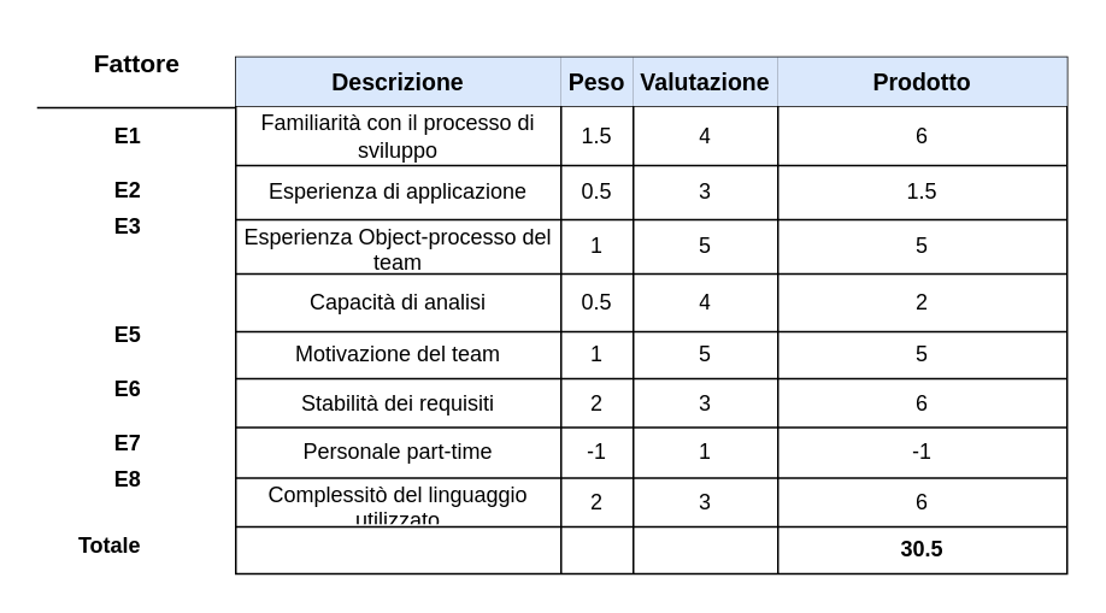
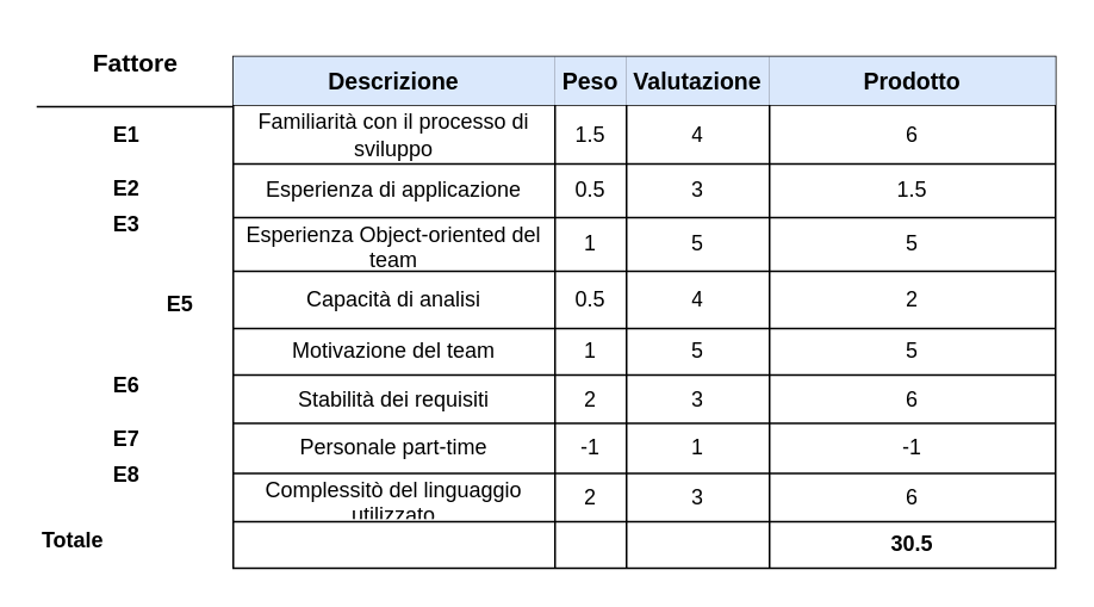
  <mxCell id="0" />
  <mxCell id="1" parent="0" />
  <mxCell id="2" value="" style="shape=table;startSize=0;container=1;collapsible=0;childLayout=tableLayout;" vertex="1" parent="1"><mxGeometry x="130" y="31" width="460" height="286" as="geometry" /></mxCell>
  <mxCell id="3" style="shape=tableRow;horizontal=0;startSize=0;swimlaneHead=0;swimlaneBody=0;strokeColor=inherit;top=0;left=0;bottom=0;right=0;collapsible=0;dropTarget=0;fillColor=none;points=[[0,0.5],[1,0.5]];portConstraint=eastwest;" vertex="1" parent="2"><mxGeometry width="460" height="27" as="geometry" /></mxCell>
  <mxCell id="4" value="&lt;b&gt;&lt;font style=&quot;font-size: 13px;&quot;&gt;Descrizione&lt;/font&gt;&lt;/b&gt;" style="shape=partialRectangle;html=1;whiteSpace=wrap;connectable=0;strokeColor=#6c8ebf;overflow=hidden;fillColor=#dae8fc;top=0;left=0;bottom=0;right=0;pointerEvents=1;" vertex="1" parent="3"><mxGeometry width="180" height="27" as="geometry"><mxRectangle width="180" height="27" as="alternateBounds" /></mxGeometry></mxCell>
  <mxCell id="5" value="&lt;b&gt;&lt;font style=&quot;font-size: 13px;&quot;&gt;Peso&lt;/font&gt;&lt;/b&gt;" style="shape=partialRectangle;html=1;whiteSpace=wrap;connectable=0;strokeColor=#6c8ebf;overflow=hidden;fillColor=#dae8fc;top=0;left=0;bottom=0;right=0;pointerEvents=1;" vertex="1" parent="3"><mxGeometry x="180" width="40" height="27" as="geometry"><mxRectangle width="40" height="27" as="alternateBounds" /></mxGeometry></mxCell>
  <mxCell id="6" value="&lt;b&gt;&lt;font style=&quot;font-size: 13px;&quot;&gt;Valutazione&lt;/font&gt;&lt;/b&gt;" style="shape=partialRectangle;html=1;whiteSpace=wrap;connectable=0;strokeColor=#6c8ebf;overflow=hidden;fillColor=#dae8fc;top=0;left=0;bottom=0;right=0;pointerEvents=1;" vertex="1" parent="3"><mxGeometry x="220" width="80" height="27" as="geometry"><mxRectangle width="80" height="27" as="alternateBounds" /></mxGeometry></mxCell>
  <mxCell id="7" value="&lt;b&gt;&lt;font style=&quot;font-size: 13px;&quot;&gt;Prodotto&lt;/font&gt;&lt;/b&gt;" style="shape=partialRectangle;html=1;whiteSpace=wrap;connectable=0;strokeColor=#6c8ebf;overflow=hidden;fillColor=#dae8fc;top=0;left=0;bottom=0;right=0;pointerEvents=1;" vertex="1" parent="3"><mxGeometry x="300" width="160" height="27" as="geometry"><mxRectangle width="160" height="27" as="alternateBounds" /></mxGeometry></mxCell>
  <mxCell id="8" value="" style="shape=tableRow;horizontal=0;startSize=0;swimlaneHead=0;swimlaneBody=0;strokeColor=inherit;top=0;left=0;bottom=0;right=0;collapsible=0;dropTarget=0;fillColor=none;points=[[0,0.5],[1,0.5]];portConstraint=eastwest;" vertex="1" parent="2"><mxGeometry y="27" width="460" height="33" as="geometry" /></mxCell>
  <mxCell id="9" value="Familiarità con il processo di sviluppo" style="shape=partialRectangle;html=1;whiteSpace=wrap;connectable=0;strokeColor=inherit;overflow=hidden;fillColor=none;top=0;left=0;bottom=0;right=0;pointerEvents=1;" vertex="1" parent="8"><mxGeometry width="180" height="33" as="geometry"><mxRectangle width="180" height="33" as="alternateBounds" /></mxGeometry></mxCell>
  <mxCell id="10" value="1.5" style="shape=partialRectangle;html=1;whiteSpace=wrap;connectable=0;strokeColor=inherit;overflow=hidden;fillColor=none;top=0;left=0;bottom=0;right=0;pointerEvents=1;" vertex="1" parent="8"><mxGeometry x="180" width="40" height="33" as="geometry"><mxRectangle width="40" height="33" as="alternateBounds" /></mxGeometry></mxCell>
  <mxCell id="11" value="4" style="shape=partialRectangle;html=1;whiteSpace=wrap;connectable=0;strokeColor=inherit;overflow=hidden;fillColor=none;top=0;left=0;bottom=0;right=0;pointerEvents=1;" vertex="1" parent="8"><mxGeometry x="220" width="80" height="33" as="geometry"><mxRectangle width="80" height="33" as="alternateBounds" /></mxGeometry></mxCell>
  <mxCell id="12" value="6" style="shape=partialRectangle;html=1;whiteSpace=wrap;connectable=0;strokeColor=inherit;overflow=hidden;fillColor=none;top=0;left=0;bottom=0;right=0;pointerEvents=1;" vertex="1" parent="8"><mxGeometry x="300" width="160" height="33" as="geometry"><mxRectangle width="160" height="33" as="alternateBounds" /></mxGeometry></mxCell>
  <mxCell id="13" value="" style="shape=tableRow;horizontal=0;startSize=0;swimlaneHead=0;swimlaneBody=0;strokeColor=inherit;top=0;left=0;bottom=0;right=0;collapsible=0;dropTarget=0;fillColor=none;points=[[0,0.5],[1,0.5]];portConstraint=eastwest;" vertex="1" parent="2"><mxGeometry y="60" width="460" height="30" as="geometry" /></mxCell>
  <mxCell id="14" value="Esperienza di applicazione" style="shape=partialRectangle;html=1;whiteSpace=wrap;connectable=0;strokeColor=inherit;overflow=hidden;fillColor=none;top=0;left=0;bottom=0;right=0;pointerEvents=1;" vertex="1" parent="13"><mxGeometry width="180" height="30" as="geometry"><mxRectangle width="180" height="30" as="alternateBounds" /></mxGeometry></mxCell>
  <mxCell id="15" value="0.5" style="shape=partialRectangle;html=1;whiteSpace=wrap;connectable=0;strokeColor=inherit;overflow=hidden;fillColor=none;top=0;left=0;bottom=0;right=0;pointerEvents=1;" vertex="1" parent="13"><mxGeometry x="180" width="40" height="30" as="geometry"><mxRectangle width="40" height="30" as="alternateBounds" /></mxGeometry></mxCell>
  <mxCell id="16" value="3" style="shape=partialRectangle;html=1;whiteSpace=wrap;connectable=0;strokeColor=inherit;overflow=hidden;fillColor=none;top=0;left=0;bottom=0;right=0;pointerEvents=1;" vertex="1" parent="13"><mxGeometry x="220" width="80" height="30" as="geometry"><mxRectangle width="80" height="30" as="alternateBounds" /></mxGeometry></mxCell>
  <mxCell id="17" value="1.5" style="shape=partialRectangle;html=1;whiteSpace=wrap;connectable=0;strokeColor=inherit;overflow=hidden;fillColor=none;top=0;left=0;bottom=0;right=0;pointerEvents=1;" vertex="1" parent="13"><mxGeometry x="300" width="160" height="30" as="geometry"><mxRectangle width="160" height="30" as="alternateBounds" /></mxGeometry></mxCell>
  <mxCell id="18" value="" style="shape=tableRow;horizontal=0;startSize=0;swimlaneHead=0;swimlaneBody=0;strokeColor=inherit;top=0;left=0;bottom=0;right=0;collapsible=0;dropTarget=0;fillColor=none;points=[[0,0.5],[1,0.5]];portConstraint=eastwest;" vertex="1" parent="2"><mxGeometry y="90" width="460" height="30" as="geometry" /></mxCell>
- <mxCell id="19" value="Esperienza Object-processo del team" style="shape=partialRectangle;html=1;whiteSpace=wrap;connectable=0;strokeColor=inherit;overflow=hidden;fillColor=none;top=0;left=0;bottom=0;right=0;pointerEvents=1;" vertex="1" parent="18"><mxGeometry width="180" height="30" as="geometry"><mxRectangle width="180" height="30" as="alternateBounds" /></mxGeometry></mxCell>
+ <mxCell id="19" value="Esperienza Object-oriented del team" style="shape=partialRectangle;html=1;whiteSpace=wrap;connectable=0;strokeColor=inherit;overflow=hidden;fillColor=none;top=0;left=0;bottom=0;right=0;pointerEvents=1;" vertex="1" parent="18"><mxGeometry width="180" height="30" as="geometry"><mxRectangle width="180" height="30" as="alternateBounds" /></mxGeometry></mxCell>
  <mxCell id="20" value="1" style="shape=partialRectangle;html=1;whiteSpace=wrap;connectable=0;strokeColor=inherit;overflow=hidden;fillColor=none;top=0;left=0;bottom=0;right=0;pointerEvents=1;" vertex="1" parent="18"><mxGeometry x="180" width="40" height="30" as="geometry"><mxRectangle width="40" height="30" as="alternateBounds" /></mxGeometry></mxCell>
  <mxCell id="21" value="5" style="shape=partialRectangle;html=1;whiteSpace=wrap;connectable=0;strokeColor=inherit;overflow=hidden;fillColor=none;top=0;left=0;bottom=0;right=0;pointerEvents=1;" vertex="1" parent="18"><mxGeometry x="220" width="80" height="30" as="geometry"><mxRectangle width="80" height="30" as="alternateBounds" /></mxGeometry></mxCell>
  <mxCell id="22" value="5" style="shape=partialRectangle;html=1;whiteSpace=wrap;connectable=0;strokeColor=inherit;overflow=hidden;fillColor=none;top=0;left=0;bottom=0;right=0;pointerEvents=1;" vertex="1" parent="18"><mxGeometry x="300" width="160" height="30" as="geometry"><mxRectangle width="160" height="30" as="alternateBounds" /></mxGeometry></mxCell>
  <mxCell id="23" value="" style="shape=tableRow;horizontal=0;startSize=0;swimlaneHead=0;swimlaneBody=0;strokeColor=inherit;top=0;left=0;bottom=0;right=0;collapsible=0;dropTarget=0;fillColor=none;points=[[0,0.5],[1,0.5]];portConstraint=eastwest;" vertex="1" parent="2"><mxGeometry y="120" width="460" height="32" as="geometry" /></mxCell>
  <mxCell id="24" value="Capacità di analisi" style="shape=partialRectangle;html=1;whiteSpace=wrap;connectable=0;strokeColor=inherit;overflow=hidden;fillColor=none;top=0;left=0;bottom=0;right=0;pointerEvents=1;" vertex="1" parent="23"><mxGeometry width="180" height="32" as="geometry"><mxRectangle width="180" height="32" as="alternateBounds" /></mxGeometry></mxCell>
  <mxCell id="25" value="0.5" style="shape=partialRectangle;html=1;whiteSpace=wrap;connectable=0;strokeColor=inherit;overflow=hidden;fillColor=none;top=0;left=0;bottom=0;right=0;pointerEvents=1;" vertex="1" parent="23"><mxGeometry x="180" width="40" height="32" as="geometry"><mxRectangle width="40" height="32" as="alternateBounds" /></mxGeometry></mxCell>
  <mxCell id="26" value="4" style="shape=partialRectangle;html=1;whiteSpace=wrap;connectable=0;strokeColor=inherit;overflow=hidden;fillColor=none;top=0;left=0;bottom=0;right=0;pointerEvents=1;" vertex="1" parent="23"><mxGeometry x="220" width="80" height="32" as="geometry"><mxRectangle width="80" height="32" as="alternateBounds" /></mxGeometry></mxCell>
  <mxCell id="27" value="2" style="shape=partialRectangle;html=1;whiteSpace=wrap;connectable=0;strokeColor=inherit;overflow=hidden;fillColor=none;top=0;left=0;bottom=0;right=0;pointerEvents=1;" vertex="1" parent="23"><mxGeometry x="300" width="160" height="32" as="geometry"><mxRectangle width="160" height="32" as="alternateBounds" /></mxGeometry></mxCell>
  <mxCell id="28" value="" style="shape=tableRow;horizontal=0;startSize=0;swimlaneHead=0;swimlaneBody=0;strokeColor=inherit;top=0;left=0;bottom=0;right=0;collapsible=0;dropTarget=0;fillColor=none;points=[[0,0.5],[1,0.5]];portConstraint=eastwest;" vertex="1" parent="2"><mxGeometry y="152" width="460" height="26" as="geometry" /></mxCell>
  <mxCell id="29" value="Motivazione del team" style="shape=partialRectangle;html=1;whiteSpace=wrap;connectable=0;strokeColor=inherit;overflow=hidden;fillColor=none;top=0;left=0;bottom=0;right=0;pointerEvents=1;" vertex="1" parent="28"><mxGeometry width="180" height="26" as="geometry"><mxRectangle width="180" height="26" as="alternateBounds" /></mxGeometry></mxCell>
  <mxCell id="30" value="1" style="shape=partialRectangle;html=1;whiteSpace=wrap;connectable=0;strokeColor=inherit;overflow=hidden;fillColor=none;top=0;left=0;bottom=0;right=0;pointerEvents=1;" vertex="1" parent="28"><mxGeometry x="180" width="40" height="26" as="geometry"><mxRectangle width="40" height="26" as="alternateBounds" /></mxGeometry></mxCell>
  <mxCell id="31" value="5" style="shape=partialRectangle;html=1;whiteSpace=wrap;connectable=0;strokeColor=inherit;overflow=hidden;fillColor=none;top=0;left=0;bottom=0;right=0;pointerEvents=1;" vertex="1" parent="28"><mxGeometry x="220" width="80" height="26" as="geometry"><mxRectangle width="80" height="26" as="alternateBounds" /></mxGeometry></mxCell>
  <mxCell id="32" value="5" style="shape=partialRectangle;html=1;whiteSpace=wrap;connectable=0;strokeColor=inherit;overflow=hidden;fillColor=none;top=0;left=0;bottom=0;right=0;pointerEvents=1;" vertex="1" parent="28"><mxGeometry x="300" width="160" height="26" as="geometry"><mxRectangle width="160" height="26" as="alternateBounds" /></mxGeometry></mxCell>
  <mxCell id="33" value="" style="shape=tableRow;horizontal=0;startSize=0;swimlaneHead=0;swimlaneBody=0;strokeColor=inherit;top=0;left=0;bottom=0;right=0;collapsible=0;dropTarget=0;fillColor=none;points=[[0,0.5],[1,0.5]];portConstraint=eastwest;" vertex="1" parent="2"><mxGeometry y="178" width="460" height="27" as="geometry" /></mxCell>
  <mxCell id="34" value="Stabilità dei requisiti" style="shape=partialRectangle;html=1;whiteSpace=wrap;connectable=0;strokeColor=inherit;overflow=hidden;fillColor=none;top=0;left=0;bottom=0;right=0;pointerEvents=1;" vertex="1" parent="33"><mxGeometry width="180" height="27" as="geometry"><mxRectangle width="180" height="27" as="alternateBounds" /></mxGeometry></mxCell>
  <mxCell id="35" value="2" style="shape=partialRectangle;html=1;whiteSpace=wrap;connectable=0;strokeColor=inherit;overflow=hidden;fillColor=none;top=0;left=0;bottom=0;right=0;pointerEvents=1;" vertex="1" parent="33"><mxGeometry x="180" width="40" height="27" as="geometry"><mxRectangle width="40" height="27" as="alternateBounds" /></mxGeometry></mxCell>
  <mxCell id="36" value="3" style="shape=partialRectangle;html=1;whiteSpace=wrap;connectable=0;strokeColor=inherit;overflow=hidden;fillColor=none;top=0;left=0;bottom=0;right=0;pointerEvents=1;" vertex="1" parent="33"><mxGeometry x="220" width="80" height="27" as="geometry"><mxRectangle width="80" height="27" as="alternateBounds" /></mxGeometry></mxCell>
  <mxCell id="37" value="6" style="shape=partialRectangle;html=1;whiteSpace=wrap;connectable=0;strokeColor=inherit;overflow=hidden;fillColor=none;top=0;left=0;bottom=0;right=0;pointerEvents=1;" vertex="1" parent="33"><mxGeometry x="300" width="160" height="27" as="geometry"><mxRectangle width="160" height="27" as="alternateBounds" /></mxGeometry></mxCell>
  <mxCell id="38" value="" style="shape=tableRow;horizontal=0;startSize=0;swimlaneHead=0;swimlaneBody=0;strokeColor=inherit;top=0;left=0;bottom=0;right=0;collapsible=0;dropTarget=0;fillColor=none;points=[[0,0.5],[1,0.5]];portConstraint=eastwest;" vertex="1" parent="2"><mxGeometry y="205" width="460" height="28" as="geometry" /></mxCell>
  <mxCell id="39" value="Personale part-time" style="shape=partialRectangle;html=1;whiteSpace=wrap;connectable=0;strokeColor=inherit;overflow=hidden;fillColor=none;top=0;left=0;bottom=0;right=0;pointerEvents=1;" vertex="1" parent="38"><mxGeometry width="180" height="28" as="geometry"><mxRectangle width="180" height="28" as="alternateBounds" /></mxGeometry></mxCell>
  <mxCell id="40" value="-1" style="shape=partialRectangle;html=1;whiteSpace=wrap;connectable=0;strokeColor=inherit;overflow=hidden;fillColor=none;top=0;left=0;bottom=0;right=0;pointerEvents=1;" vertex="1" parent="38"><mxGeometry x="180" width="40" height="28" as="geometry"><mxRectangle width="40" height="28" as="alternateBounds" /></mxGeometry></mxCell>
  <mxCell id="41" value="1" style="shape=partialRectangle;html=1;whiteSpace=wrap;connectable=0;strokeColor=inherit;overflow=hidden;fillColor=none;top=0;left=0;bottom=0;right=0;pointerEvents=1;" vertex="1" parent="38"><mxGeometry x="220" width="80" height="28" as="geometry"><mxRectangle width="80" height="28" as="alternateBounds" /></mxGeometry></mxCell>
  <mxCell id="42" value="-1" style="shape=partialRectangle;html=1;whiteSpace=wrap;connectable=0;strokeColor=inherit;overflow=hidden;fillColor=none;top=0;left=0;bottom=0;right=0;pointerEvents=1;" vertex="1" parent="38"><mxGeometry x="300" width="160" height="28" as="geometry"><mxRectangle width="160" height="28" as="alternateBounds" /></mxGeometry></mxCell>
  <mxCell id="43" value="" style="shape=tableRow;horizontal=0;startSize=0;swimlaneHead=0;swimlaneBody=0;strokeColor=inherit;top=0;left=0;bottom=0;right=0;collapsible=0;dropTarget=0;fillColor=none;points=[[0,0.5],[1,0.5]];portConstraint=eastwest;" vertex="1" parent="2"><mxGeometry y="233" width="460" height="27" as="geometry" /></mxCell>
  <mxCell id="44" value="Complessitò del linguaggio utilizzato" style="shape=partialRectangle;html=1;whiteSpace=wrap;connectable=0;strokeColor=inherit;overflow=hidden;fillColor=none;top=0;left=0;bottom=0;right=0;pointerEvents=1;" vertex="1" parent="43"><mxGeometry width="180" height="27" as="geometry"><mxRectangle width="180" height="27" as="alternateBounds" /></mxGeometry></mxCell>
  <mxCell id="45" value="2" style="shape=partialRectangle;html=1;whiteSpace=wrap;connectable=0;strokeColor=inherit;overflow=hidden;fillColor=none;top=0;left=0;bottom=0;right=0;pointerEvents=1;" vertex="1" parent="43"><mxGeometry x="180" width="40" height="27" as="geometry"><mxRectangle width="40" height="27" as="alternateBounds" /></mxGeometry></mxCell>
  <mxCell id="46" value="3" style="shape=partialRectangle;html=1;whiteSpace=wrap;connectable=0;strokeColor=inherit;overflow=hidden;fillColor=none;top=0;left=0;bottom=0;right=0;pointerEvents=1;" vertex="1" parent="43"><mxGeometry x="220" width="80" height="27" as="geometry"><mxRectangle width="80" height="27" as="alternateBounds" /></mxGeometry></mxCell>
  <mxCell id="47" value="6" style="shape=partialRectangle;html=1;whiteSpace=wrap;connectable=0;strokeColor=inherit;overflow=hidden;fillColor=none;top=0;left=0;bottom=0;right=0;pointerEvents=1;" vertex="1" parent="43"><mxGeometry x="300" width="160" height="27" as="geometry"><mxRectangle width="160" height="27" as="alternateBounds" /></mxGeometry></mxCell>
  <mxCell id="48" value="" style="shape=tableRow;horizontal=0;startSize=0;swimlaneHead=0;swimlaneBody=0;strokeColor=inherit;top=0;left=0;bottom=0;right=0;collapsible=0;dropTarget=0;fillColor=none;points=[[0,0.5],[1,0.5]];portConstraint=eastwest;" vertex="1" parent="2"><mxGeometry y="260" width="460" height="26" as="geometry" /></mxCell>
  <mxCell id="49" value="" style="shape=partialRectangle;html=1;whiteSpace=wrap;connectable=0;strokeColor=inherit;overflow=hidden;fillColor=none;top=0;left=0;bottom=0;right=0;pointerEvents=1;" vertex="1" parent="48"><mxGeometry width="180" height="26" as="geometry"><mxRectangle width="180" height="26" as="alternateBounds" /></mxGeometry></mxCell>
  <mxCell id="50" value="" style="shape=partialRectangle;html=1;whiteSpace=wrap;connectable=0;strokeColor=inherit;overflow=hidden;fillColor=none;top=0;left=0;bottom=0;right=0;pointerEvents=1;" vertex="1" parent="48"><mxGeometry x="180" width="40" height="26" as="geometry"><mxRectangle width="40" height="26" as="alternateBounds" /></mxGeometry></mxCell>
  <mxCell id="51" value="" style="shape=partialRectangle;html=1;whiteSpace=wrap;connectable=0;strokeColor=inherit;overflow=hidden;fillColor=none;top=0;left=0;bottom=0;right=0;pointerEvents=1;" vertex="1" parent="48"><mxGeometry x="220" width="80" height="26" as="geometry"><mxRectangle width="80" height="26" as="alternateBounds" /></mxGeometry></mxCell>
  <mxCell id="52" value="&lt;b&gt;30.5&lt;/b&gt;" style="shape=partialRectangle;html=1;whiteSpace=wrap;connectable=0;strokeColor=inherit;overflow=hidden;fillColor=none;top=0;left=0;bottom=0;right=0;pointerEvents=1;" vertex="1" parent="48"><mxGeometry x="300" width="160" height="26" as="geometry"><mxRectangle width="160" height="26" as="alternateBounds" /></mxGeometry></mxCell>
  <mxCell id="53" value="&lt;font style=&quot;font-size: 14px;&quot;&gt;&lt;b&gt;Fattore&lt;/b&gt;&lt;/font&gt;" style="text;html=1;align=center;verticalAlign=middle;resizable=0;points=[];autosize=1;strokeColor=none;fillColor=none;" vertex="1" parent="1"><mxGeometry x="40" y="20" width="70" height="30" as="geometry" /></mxCell>
  <mxCell id="54" value="&lt;b&gt;E1&lt;/b&gt;" style="text;html=1;align=center;verticalAlign=middle;resizable=0;points=[];autosize=1;strokeColor=none;fillColor=none;" vertex="1" parent="1"><mxGeometry x="50" y="60" width="40" height="30" as="geometry" /></mxCell>
  <mxCell id="55" value="&lt;b&gt;E2&lt;/b&gt;" style="text;html=1;align=center;verticalAlign=middle;resizable=0;points=[];autosize=1;strokeColor=none;fillColor=none;" vertex="1" parent="1"><mxGeometry x="50" y="90" width="40" height="30" as="geometry" /></mxCell>
  <mxCell id="56" value="&lt;b&gt;E3&lt;/b&gt;" style="text;html=1;align=center;verticalAlign=middle;resizable=0;points=[];autosize=1;strokeColor=none;fillColor=none;" vertex="1" parent="1"><mxGeometry x="50" y="110" width="40" height="30" as="geometry" /></mxCell>
- <mxCell id="57" value="&lt;b&gt;E5&lt;/b&gt;" style="text;html=1;align=center;verticalAlign=middle;resizable=0;points=[];autosize=1;strokeColor=none;fillColor=none;" vertex="1" parent="1"><mxGeometry x="50" y="170" width="40" height="30" as="geometry" /></mxCell>
+ <mxCell id="57" value="&lt;b&gt;E5&lt;/b&gt;" style="text;html=1;align=center;verticalAlign=middle;resizable=0;points=[];autosize=1;strokeColor=none;fillColor=none;" vertex="1" parent="1"><mxGeometry x="80" y="155" width="40" height="30" as="geometry" /></mxCell>
  <mxCell id="58" value="&lt;b&gt;E6&lt;/b&gt;" style="text;html=1;align=center;verticalAlign=middle;resizable=0;points=[];autosize=1;strokeColor=none;fillColor=none;" vertex="1" parent="1"><mxGeometry x="50" y="200" width="40" height="30" as="geometry" /></mxCell>
  <mxCell id="59" value="&lt;b&gt;E7&lt;/b&gt;" style="text;html=1;align=center;verticalAlign=middle;resizable=0;points=[];autosize=1;strokeColor=none;fillColor=none;" vertex="1" parent="1"><mxGeometry x="50" y="230" width="40" height="30" as="geometry" /></mxCell>
- <mxCell id="60" value="&lt;b&gt;Totale&lt;/b&gt;" style="text;html=1;align=center;verticalAlign=middle;resizable=0;points=[];autosize=1;strokeColor=none;fillColor=none;" vertex="1" parent="1"><mxGeometry x="30" y="287" width="60" height="30" as="geometry" /></mxCell>
+ <mxCell id="60" value="&lt;b&gt;Totale&lt;/b&gt;" style="text;html=1;align=center;verticalAlign=middle;resizable=0;points=[];autosize=1;strokeColor=none;fillColor=none;" vertex="1" parent="1"><mxGeometry x="10" y="287" width="60" height="30" as="geometry" /></mxCell>
  <mxCell id="61" value="&lt;b&gt;E8&lt;/b&gt;" style="text;html=1;align=center;verticalAlign=middle;resizable=0;points=[];autosize=1;strokeColor=none;fillColor=none;" vertex="1" parent="1"><mxGeometry x="50" y="250" width="40" height="30" as="geometry" /></mxCell>
  <mxCell id="62" value="" style="endArrow=none;html=1;rounded=0;fontSize=13;" edge="1" parent="1"><mxGeometry width="50" height="50" relative="1" as="geometry"><mxPoint x="20" y="59" as="sourcePoint" /><mxPoint x="130" y="59" as="targetPoint" /></mxGeometry></mxCell>
